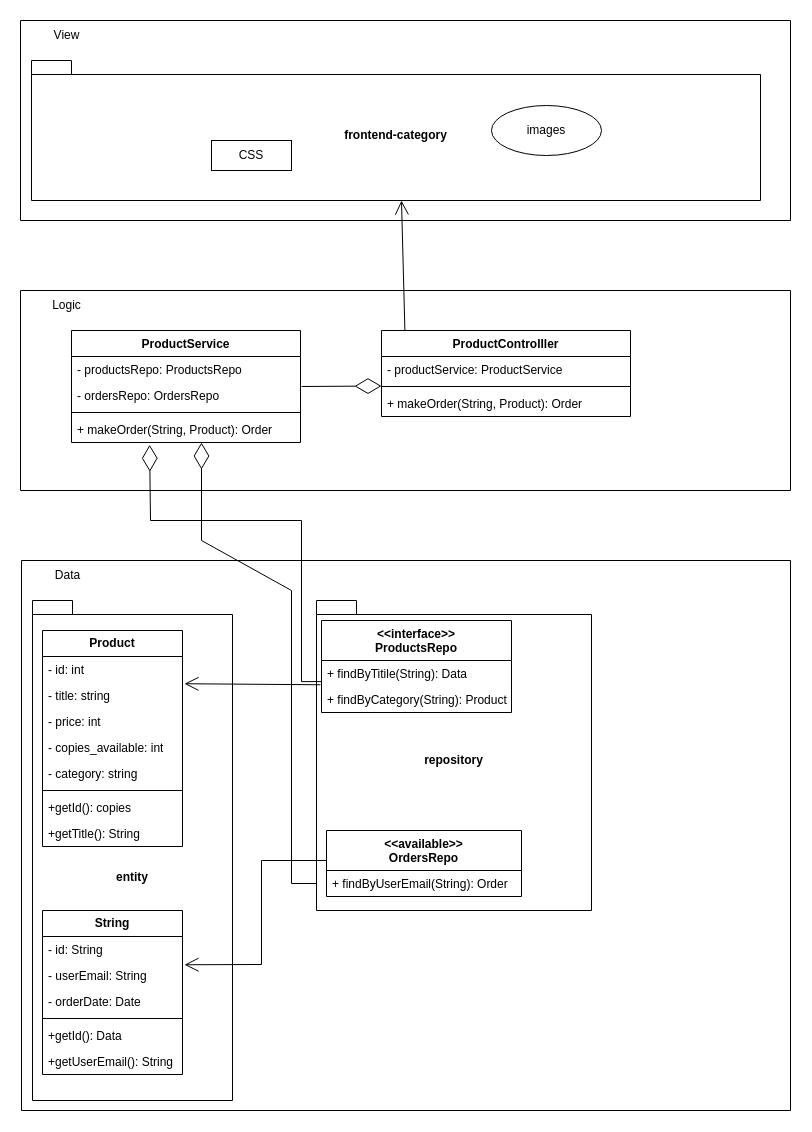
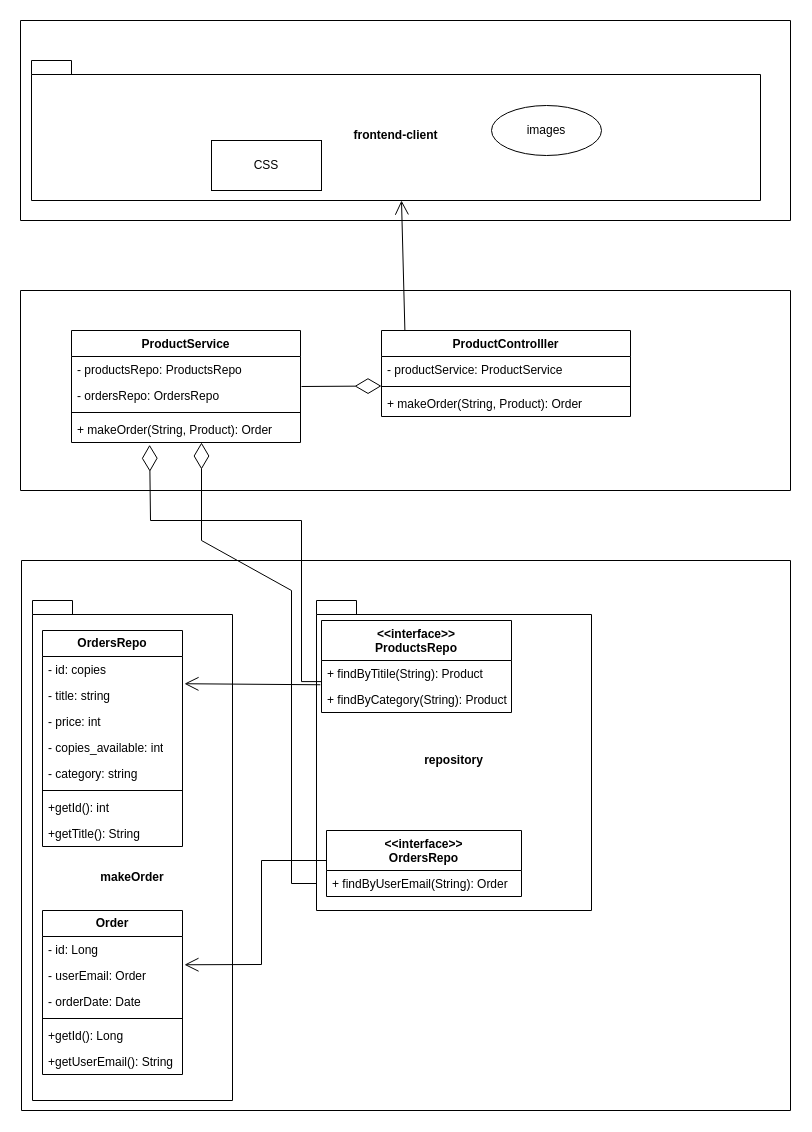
  <mxCell id="0" />
  <mxCell id="1" parent="0" />
  <mxCell id="2" value="" style="swimlane;startSize=0;" vertex="1" parent="1"><mxGeometry x="20" y="20" width="770" height="200" as="geometry" /></mxCell>
- <mxCell id="3" value="View" style="text;html=1;align=center;verticalAlign=middle;resizable=0;points=[];autosize=1;strokeColor=none;fillColor=none;" vertex="1" parent="2"><mxGeometry x="21" width="50" height="30" as="geometry" /></mxCell>
- <mxCell id="4" value="frontend-category&lt;br&gt;" style="shape=folder;fontStyle=1;spacingTop=10;tabWidth=40;tabHeight=14;tabPosition=left;html=1;whiteSpace=wrap;" vertex="1" parent="2"><mxGeometry x="11" y="40" width="729" height="140" as="geometry" /></mxCell>
+ <mxCell id="4" value="frontend-client&lt;br&gt;" style="shape=folder;fontStyle=1;spacingTop=10;tabWidth=40;tabHeight=14;tabPosition=left;html=1;whiteSpace=wrap;" vertex="1" parent="2"><mxGeometry x="11" y="40" width="729" height="140" as="geometry" /></mxCell>
  <mxCell id="5" value="images" style="ellipse;html=1;whiteSpace=wrap;" vertex="1" parent="2"><mxGeometry x="471" y="85" width="110" height="50" as="geometry" /></mxCell>
- <mxCell id="6" value="CSS" style="html=1;whiteSpace=wrap;" vertex="1" parent="2"><mxGeometry x="191" y="120" width="80" height="30" as="geometry" /></mxCell>
+ <mxCell id="6" value="CSS" style="html=1;whiteSpace=wrap;" vertex="1" parent="2"><mxGeometry x="191" y="120" width="110" height="50" as="geometry" /></mxCell>
  <mxCell id="7" value="" style="swimlane;startSize=0;" vertex="1" parent="1"><mxGeometry x="20" y="290" width="770" height="200" as="geometry" /></mxCell>
- <mxCell id="8" value="Logic" style="text;html=1;align=center;verticalAlign=middle;resizable=0;points=[];autosize=1;strokeColor=none;fillColor=none;" vertex="1" parent="7"><mxGeometry x="21" width="50" height="30" as="geometry" /></mxCell>
  <mxCell id="9" value="ProductService" style="swimlane;fontStyle=1;align=center;verticalAlign=top;childLayout=stackLayout;horizontal=1;startSize=26;horizontalStack=0;resizeParent=1;resizeParentMax=0;resizeLast=0;collapsible=1;marginBottom=0;whiteSpace=wrap;html=1;" vertex="1" parent="7"><mxGeometry x="51" y="40" width="229" height="112" as="geometry" /></mxCell>
  <mxCell id="10" value="- productsRepo: ProductsRepo" style="text;strokeColor=none;fillColor=none;align=left;verticalAlign=top;spacingLeft=4;spacingRight=4;overflow=hidden;rotatable=0;points=[[0,0.5],[1,0.5]];portConstraint=eastwest;whiteSpace=wrap;html=1;" vertex="1" parent="9"><mxGeometry y="26" width="229" height="26" as="geometry" /></mxCell>
  <mxCell id="11" value="- ordersRepo: OrdersRepo" style="text;strokeColor=none;fillColor=none;align=left;verticalAlign=top;spacingLeft=4;spacingRight=4;overflow=hidden;rotatable=0;points=[[0,0.5],[1,0.5]];portConstraint=eastwest;whiteSpace=wrap;html=1;" vertex="1" parent="9"><mxGeometry y="52" width="229" height="26" as="geometry" /></mxCell>
  <mxCell id="12" value="" style="line;strokeWidth=1;fillColor=none;align=left;verticalAlign=middle;spacingTop=-1;spacingLeft=3;spacingRight=3;rotatable=0;labelPosition=right;points=[];portConstraint=eastwest;strokeColor=inherit;" vertex="1" parent="9"><mxGeometry y="78" width="229" height="8" as="geometry" /></mxCell>
  <mxCell id="13" value="+ makeOrder(String, Product): Order" style="text;strokeColor=none;fillColor=none;align=left;verticalAlign=top;spacingLeft=4;spacingRight=4;overflow=hidden;rotatable=0;points=[[0,0.5],[1,0.5]];portConstraint=eastwest;whiteSpace=wrap;html=1;" vertex="1" parent="9"><mxGeometry y="86" width="229" height="26" as="geometry" /></mxCell>
  <mxCell id="14" value="" style="endArrow=diamondThin;endFill=0;endSize=24;html=1;rounded=0;entryX=0.456;entryY=1.019;entryDx=0;entryDy=0;entryPerimeter=0;exitX=0;exitY=0.5;exitDx=0;exitDy=0;" edge="1" parent="7" source="41"><mxGeometry width="160" relative="1" as="geometry"><mxPoint x="358.04" y="368.51" as="sourcePoint" /><mxPoint x="181.0" y="152.004" as="targetPoint" /><Array as="points"><mxPoint x="271" y="593" /><mxPoint x="271" y="300" /><mxPoint x="181" y="250" /></Array></mxGeometry></mxCell>
  <mxCell id="15" value="ProductControlller" style="swimlane;fontStyle=1;align=center;verticalAlign=top;childLayout=stackLayout;horizontal=1;startSize=26;horizontalStack=0;resizeParent=1;resizeParentMax=0;resizeLast=0;collapsible=1;marginBottom=0;whiteSpace=wrap;html=1;" vertex="1" parent="7"><mxGeometry x="361" y="40" width="249" height="86" as="geometry" /></mxCell>
  <mxCell id="16" value="- productService: ProductService" style="text;strokeColor=none;fillColor=none;align=left;verticalAlign=top;spacingLeft=4;spacingRight=4;overflow=hidden;rotatable=0;points=[[0,0.5],[1,0.5]];portConstraint=eastwest;whiteSpace=wrap;html=1;" vertex="1" parent="15"><mxGeometry y="26" width="249" height="26" as="geometry" /></mxCell>
  <mxCell id="17" value="" style="line;strokeWidth=1;fillColor=none;align=left;verticalAlign=middle;spacingTop=-1;spacingLeft=3;spacingRight=3;rotatable=0;labelPosition=right;points=[];portConstraint=eastwest;strokeColor=inherit;" vertex="1" parent="15"><mxGeometry y="52" width="249" height="8" as="geometry" /></mxCell>
  <mxCell id="18" value="+ makeOrder(String, Product): Order" style="text;strokeColor=none;fillColor=none;align=left;verticalAlign=top;spacingLeft=4;spacingRight=4;overflow=hidden;rotatable=0;points=[[0,0.5],[1,0.5]];portConstraint=eastwest;whiteSpace=wrap;html=1;" vertex="1" parent="15"><mxGeometry y="60" width="249" height="26" as="geometry" /></mxCell>
  <mxCell id="19" value="" style="endArrow=diamondThin;endFill=0;endSize=24;html=1;rounded=0;" edge="1" parent="7"><mxGeometry width="160" relative="1" as="geometry"><mxPoint x="281" y="96" as="sourcePoint" /><mxPoint x="361" y="95.5" as="targetPoint" /></mxGeometry></mxCell>
  <mxCell id="20" value="" style="swimlane;startSize=0;" vertex="1" parent="1"><mxGeometry x="21" y="560" width="769" height="550" as="geometry" /></mxCell>
- <mxCell id="21" value="Data" style="text;html=1;align=center;verticalAlign=middle;resizable=0;points=[];autosize=1;strokeColor=none;fillColor=none;" vertex="1" parent="20"><mxGeometry x="21" width="50" height="30" as="geometry" /></mxCell>
- <mxCell id="22" value="&lt;br&gt;&lt;br&gt;&lt;br&gt;entity" style="shape=folder;fontStyle=1;spacingTop=10;tabWidth=40;tabHeight=14;tabPosition=left;html=1;whiteSpace=wrap;" vertex="1" parent="20"><mxGeometry x="11" y="40" width="200" height="500" as="geometry" /></mxCell>
- <mxCell id="23" value="&lt;b&gt;Product&lt;/b&gt;" style="swimlane;fontStyle=0;childLayout=stackLayout;horizontal=1;startSize=26;fillColor=none;horizontalStack=0;resizeParent=1;resizeParentMax=0;resizeLast=0;collapsible=1;marginBottom=0;whiteSpace=wrap;html=1;" vertex="1" parent="20"><mxGeometry x="21" y="70" width="140" height="216" as="geometry" /></mxCell>
- <mxCell id="24" value="- id: int" style="text;strokeColor=none;fillColor=none;align=left;verticalAlign=top;spacingLeft=4;spacingRight=4;overflow=hidden;rotatable=0;points=[[0,0.5],[1,0.5]];portConstraint=eastwest;whiteSpace=wrap;html=1;" vertex="1" parent="23"><mxGeometry y="26" width="140" height="26" as="geometry" /></mxCell>
+ <mxCell id="22" value="&lt;br&gt;&lt;br&gt;&lt;br&gt;makeOrder" style="shape=folder;fontStyle=1;spacingTop=10;tabWidth=40;tabHeight=14;tabPosition=left;html=1;whiteSpace=wrap;" vertex="1" parent="20"><mxGeometry x="11" y="40" width="200" height="500" as="geometry" /></mxCell>
+ <mxCell id="23" value="&lt;b&gt;OrdersRepo&lt;/b&gt;" style="swimlane;fontStyle=0;childLayout=stackLayout;horizontal=1;startSize=26;fillColor=none;horizontalStack=0;resizeParent=1;resizeParentMax=0;resizeLast=0;collapsible=1;marginBottom=0;whiteSpace=wrap;html=1;" vertex="1" parent="20"><mxGeometry x="21" y="70" width="140" height="216" as="geometry" /></mxCell>
+ <mxCell id="24" value="- id: copies" style="text;strokeColor=none;fillColor=none;align=left;verticalAlign=top;spacingLeft=4;spacingRight=4;overflow=hidden;rotatable=0;points=[[0,0.5],[1,0.5]];portConstraint=eastwest;whiteSpace=wrap;html=1;" vertex="1" parent="23"><mxGeometry y="26" width="140" height="26" as="geometry" /></mxCell>
  <mxCell id="25" value="- title: string" style="text;strokeColor=none;fillColor=none;align=left;verticalAlign=top;spacingLeft=4;spacingRight=4;overflow=hidden;rotatable=0;points=[[0,0.5],[1,0.5]];portConstraint=eastwest;whiteSpace=wrap;html=1;" vertex="1" parent="23"><mxGeometry y="52" width="140" height="26" as="geometry" /></mxCell>
  <mxCell id="26" value="- price: int" style="text;strokeColor=none;fillColor=none;align=left;verticalAlign=top;spacingLeft=4;spacingRight=4;overflow=hidden;rotatable=0;points=[[0,0.5],[1,0.5]];portConstraint=eastwest;whiteSpace=wrap;html=1;" vertex="1" parent="23"><mxGeometry y="78" width="140" height="26" as="geometry" /></mxCell>
  <mxCell id="27" value="- copies_available: int" style="text;strokeColor=none;fillColor=none;align=left;verticalAlign=top;spacingLeft=4;spacingRight=4;overflow=hidden;rotatable=0;points=[[0,0.5],[1,0.5]];portConstraint=eastwest;whiteSpace=wrap;html=1;" vertex="1" parent="23"><mxGeometry y="104" width="140" height="26" as="geometry" /></mxCell>
  <mxCell id="28" value="- category: string" style="text;strokeColor=none;fillColor=none;align=left;verticalAlign=top;spacingLeft=4;spacingRight=4;overflow=hidden;rotatable=0;points=[[0,0.5],[1,0.5]];portConstraint=eastwest;whiteSpace=wrap;html=1;" vertex="1" parent="23"><mxGeometry y="130" width="140" height="26" as="geometry" /></mxCell>
  <mxCell id="29" value="" style="line;strokeWidth=1;fillColor=none;align=left;verticalAlign=middle;spacingTop=-1;spacingLeft=3;spacingRight=3;rotatable=0;labelPosition=right;points=[];portConstraint=eastwest;strokeColor=inherit;" vertex="1" parent="23"><mxGeometry y="156" width="140" height="8" as="geometry" /></mxCell>
- <mxCell id="30" value="+getId(): copies" style="text;strokeColor=none;fillColor=none;align=left;verticalAlign=top;spacingLeft=4;spacingRight=4;overflow=hidden;rotatable=0;points=[[0,0.5],[1,0.5]];portConstraint=eastwest;whiteSpace=wrap;html=1;" vertex="1" parent="23"><mxGeometry y="164" width="140" height="26" as="geometry" /></mxCell>
+ <mxCell id="30" value="+getId(): int" style="text;strokeColor=none;fillColor=none;align=left;verticalAlign=top;spacingLeft=4;spacingRight=4;overflow=hidden;rotatable=0;points=[[0,0.5],[1,0.5]];portConstraint=eastwest;whiteSpace=wrap;html=1;" vertex="1" parent="23"><mxGeometry y="164" width="140" height="26" as="geometry" /></mxCell>
  <mxCell id="31" value="+getTitle(): String" style="text;strokeColor=none;fillColor=none;align=left;verticalAlign=top;spacingLeft=4;spacingRight=4;overflow=hidden;rotatable=0;points=[[0,0.5],[1,0.5]];portConstraint=eastwest;whiteSpace=wrap;html=1;" vertex="1" parent="23"><mxGeometry y="190" width="140" height="26" as="geometry" /></mxCell>
- <mxCell id="32" value="&lt;b&gt;String&lt;/b&gt;" style="swimlane;fontStyle=0;childLayout=stackLayout;horizontal=1;startSize=26;fillColor=none;horizontalStack=0;resizeParent=1;resizeParentMax=0;resizeLast=0;collapsible=1;marginBottom=0;whiteSpace=wrap;html=1;" vertex="1" parent="20"><mxGeometry x="21" y="350" width="140" height="164" as="geometry" /></mxCell>
- <mxCell id="33" value="- id: String" style="text;strokeColor=none;fillColor=none;align=left;verticalAlign=top;spacingLeft=4;spacingRight=4;overflow=hidden;rotatable=0;points=[[0,0.5],[1,0.5]];portConstraint=eastwest;whiteSpace=wrap;html=1;" vertex="1" parent="32"><mxGeometry y="26" width="140" height="26" as="geometry" /></mxCell>
- <mxCell id="34" value="- userEmail: String" style="text;strokeColor=none;fillColor=none;align=left;verticalAlign=top;spacingLeft=4;spacingRight=4;overflow=hidden;rotatable=0;points=[[0,0.5],[1,0.5]];portConstraint=eastwest;whiteSpace=wrap;html=1;" vertex="1" parent="32"><mxGeometry y="52" width="140" height="26" as="geometry" /></mxCell>
+ <mxCell id="32" value="&lt;b&gt;Order&lt;/b&gt;" style="swimlane;fontStyle=0;childLayout=stackLayout;horizontal=1;startSize=26;fillColor=none;horizontalStack=0;resizeParent=1;resizeParentMax=0;resizeLast=0;collapsible=1;marginBottom=0;whiteSpace=wrap;html=1;" vertex="1" parent="20"><mxGeometry x="21" y="350" width="140" height="164" as="geometry" /></mxCell>
+ <mxCell id="33" value="- id: Long" style="text;strokeColor=none;fillColor=none;align=left;verticalAlign=top;spacingLeft=4;spacingRight=4;overflow=hidden;rotatable=0;points=[[0,0.5],[1,0.5]];portConstraint=eastwest;whiteSpace=wrap;html=1;" vertex="1" parent="32"><mxGeometry y="26" width="140" height="26" as="geometry" /></mxCell>
+ <mxCell id="34" value="- userEmail: Order" style="text;strokeColor=none;fillColor=none;align=left;verticalAlign=top;spacingLeft=4;spacingRight=4;overflow=hidden;rotatable=0;points=[[0,0.5],[1,0.5]];portConstraint=eastwest;whiteSpace=wrap;html=1;" vertex="1" parent="32"><mxGeometry y="52" width="140" height="26" as="geometry" /></mxCell>
  <mxCell id="35" value="- orderDate: Date" style="text;strokeColor=none;fillColor=none;align=left;verticalAlign=top;spacingLeft=4;spacingRight=4;overflow=hidden;rotatable=0;points=[[0,0.5],[1,0.5]];portConstraint=eastwest;whiteSpace=wrap;html=1;" vertex="1" parent="32"><mxGeometry y="78" width="140" height="26" as="geometry" /></mxCell>
  <mxCell id="36" value="" style="line;strokeWidth=1;fillColor=none;align=left;verticalAlign=middle;spacingTop=-1;spacingLeft=3;spacingRight=3;rotatable=0;labelPosition=right;points=[];portConstraint=eastwest;strokeColor=inherit;" vertex="1" parent="32"><mxGeometry y="104" width="140" height="8" as="geometry" /></mxCell>
- <mxCell id="37" value="+getId(): Data" style="text;strokeColor=none;fillColor=none;align=left;verticalAlign=top;spacingLeft=4;spacingRight=4;overflow=hidden;rotatable=0;points=[[0,0.5],[1,0.5]];portConstraint=eastwest;whiteSpace=wrap;html=1;" vertex="1" parent="32"><mxGeometry y="112" width="140" height="26" as="geometry" /></mxCell>
+ <mxCell id="37" value="+getId(): Long" style="text;strokeColor=none;fillColor=none;align=left;verticalAlign=top;spacingLeft=4;spacingRight=4;overflow=hidden;rotatable=0;points=[[0,0.5],[1,0.5]];portConstraint=eastwest;whiteSpace=wrap;html=1;" vertex="1" parent="32"><mxGeometry y="112" width="140" height="26" as="geometry" /></mxCell>
  <mxCell id="38" value="+getUserEmail(): String" style="text;strokeColor=none;fillColor=none;align=left;verticalAlign=top;spacingLeft=4;spacingRight=4;overflow=hidden;rotatable=0;points=[[0,0.5],[1,0.5]];portConstraint=eastwest;whiteSpace=wrap;html=1;" vertex="1" parent="32"><mxGeometry y="138" width="140" height="26" as="geometry" /></mxCell>
  <mxCell id="39" value="repository" style="shape=folder;fontStyle=1;spacingTop=10;tabWidth=40;tabHeight=14;tabPosition=left;html=1;whiteSpace=wrap;" vertex="1" parent="20"><mxGeometry x="295" y="40" width="275" height="310" as="geometry" /></mxCell>
- <mxCell id="40" value="&amp;lt;&amp;lt;available&amp;gt;&amp;gt;&lt;br&gt;OrdersRepo" style="swimlane;fontStyle=1;align=center;verticalAlign=top;childLayout=stackLayout;horizontal=1;startSize=40;horizontalStack=0;resizeParent=1;resizeParentMax=0;resizeLast=0;collapsible=1;marginBottom=0;whiteSpace=wrap;html=1;" vertex="1" parent="20"><mxGeometry x="305" y="270" width="195" height="66" as="geometry" /></mxCell>
+ <mxCell id="40" value="&amp;lt;&amp;lt;interface&amp;gt;&amp;gt;&lt;br&gt;OrdersRepo" style="swimlane;fontStyle=1;align=center;verticalAlign=top;childLayout=stackLayout;horizontal=1;startSize=40;horizontalStack=0;resizeParent=1;resizeParentMax=0;resizeLast=0;collapsible=1;marginBottom=0;whiteSpace=wrap;html=1;" vertex="1" parent="20"><mxGeometry x="305" y="270" width="195" height="66" as="geometry" /></mxCell>
  <mxCell id="41" value="+ findByUserEmail(String): Order" style="text;strokeColor=none;fillColor=none;align=left;verticalAlign=top;spacingLeft=4;spacingRight=4;overflow=hidden;rotatable=0;points=[[0,0.5],[1,0.5]];portConstraint=eastwest;whiteSpace=wrap;html=1;" vertex="1" parent="40"><mxGeometry y="40" width="195" height="26" as="geometry" /></mxCell>
  <mxCell id="42" value="" style="endArrow=open;endFill=1;endSize=12;html=1;rounded=0;exitX=-0.006;exitY=0.933;exitDx=0;exitDy=0;exitPerimeter=0;entryX=1.014;entryY=1.048;entryDx=0;entryDy=0;entryPerimeter=0;" edge="1" parent="20" target="24"><mxGeometry width="160" relative="1" as="geometry"><mxPoint x="298.86" y="124.258" as="sourcePoint" /><mxPoint x="160" y="110" as="targetPoint" /></mxGeometry></mxCell>
  <mxCell id="43" value="" style="endArrow=open;endFill=1;endSize=12;html=1;rounded=0;exitX=-0.006;exitY=0.933;exitDx=0;exitDy=0;exitPerimeter=0;entryX=1.014;entryY=1.087;entryDx=0;entryDy=0;entryPerimeter=0;" edge="1" parent="20" target="33"><mxGeometry width="160" relative="1" as="geometry"><mxPoint x="305" y="300" as="sourcePoint" /><mxPoint x="166" y="300" as="targetPoint" /><Array as="points"><mxPoint x="240" y="300" /><mxPoint x="240" y="404" /></Array></mxGeometry></mxCell>
  <mxCell id="44" value="&amp;lt;&amp;lt;interface&amp;gt;&amp;gt;&lt;br&gt;ProductsRepo" style="swimlane;fontStyle=1;align=center;verticalAlign=top;childLayout=stackLayout;horizontal=1;startSize=40;horizontalStack=0;resizeParent=1;resizeParentMax=0;resizeLast=0;collapsible=1;marginBottom=0;whiteSpace=wrap;html=1;" vertex="1" parent="1"><mxGeometry x="321" y="620" width="190" height="92" as="geometry" /></mxCell>
- <mxCell id="45" value="+ findByTitile(String): Data" style="text;strokeColor=none;fillColor=none;align=left;verticalAlign=top;spacingLeft=4;spacingRight=4;overflow=hidden;rotatable=0;points=[[0,0.5],[1,0.5]];portConstraint=eastwest;whiteSpace=wrap;html=1;" vertex="1" parent="44"><mxGeometry y="40" width="190" height="26" as="geometry" /></mxCell>
+ <mxCell id="45" value="+ findByTitile(String): Product" style="text;strokeColor=none;fillColor=none;align=left;verticalAlign=top;spacingLeft=4;spacingRight=4;overflow=hidden;rotatable=0;points=[[0,0.5],[1,0.5]];portConstraint=eastwest;whiteSpace=wrap;html=1;" vertex="1" parent="44"><mxGeometry y="40" width="190" height="26" as="geometry" /></mxCell>
  <mxCell id="46" value="+ findByCategory(String): Product" style="text;strokeColor=none;fillColor=none;align=left;verticalAlign=top;spacingLeft=4;spacingRight=4;overflow=hidden;rotatable=0;points=[[0,0.5],[1,0.5]];portConstraint=eastwest;whiteSpace=wrap;html=1;" vertex="1" parent="44"><mxGeometry y="66" width="190" height="26" as="geometry" /></mxCell>
  <mxCell id="47" value="" style="endArrow=open;endFill=1;endSize=12;html=1;rounded=0;exitX=0.094;exitY=0.006;exitDx=0;exitDy=0;exitPerimeter=0;" edge="1" parent="1" source="15"><mxGeometry width="160" relative="1" as="geometry"><mxPoint x="281" y="260" as="sourcePoint" /><mxPoint x="401" y="200" as="targetPoint" /></mxGeometry></mxCell>
  <mxCell id="48" value="" style="endArrow=diamondThin;endFill=0;endSize=24;html=1;rounded=0;entryX=0.341;entryY=1.087;entryDx=0;entryDy=0;entryPerimeter=0;exitX=0;exitY=0.5;exitDx=0;exitDy=0;" edge="1" parent="1" target="13"><mxGeometry width="160" relative="1" as="geometry"><mxPoint x="321" y="681.1" as="sourcePoint" /><mxPoint x="150.04" y="449.996" as="targetPoint" /><Array as="points"><mxPoint x="301" y="681.1" /><mxPoint x="301" y="520" /><mxPoint x="150" y="520" /></Array></mxGeometry></mxCell>
